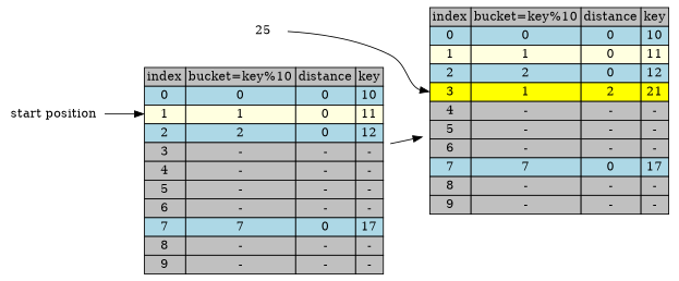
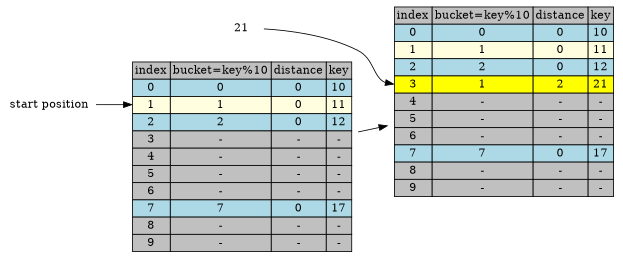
  digraph {
    rankdir=LR
    node [shape=plaintext]
    n1 [label=<         <TABLE BORDER="0" CELLBORDER="1" CELLSPACING="0">             <TR>                 <TD BGCOLOR="grey">index</TD>                 <TD BGCOLOR="grey">bucket=key%10</TD>                 <TD BGCOLOR="grey">distance</TD>                 <TD BGCOLOR="grey">key</TD>             </TR>                        <TR>                 <TD BGCOLOR="lightblue" PORT="i0">0</TD>                 <TD BGCOLOR="lightblue">0</TD>                 <TD BGCOLOR="lightblue">0</TD>                 <TD BGCOLOR="lightblue" PORT="k0">10</TD>             </TR>                        <TR>                 <TD BGCOLOR="lightyellow" PORT="i1">1</TD>                 <TD BGCOLOR="lightyellow">1</TD>                 <TD BGCOLOR="lightyellow">0</TD>                 <TD BGCOLOR="lightyellow" PORT="k1">11</TD>             </TR>                        <TR>                 <TD BGCOLOR="lightblue" PORT="i2">2</TD>                 <TD BGCOLOR="lightblue">2</TD>                 <TD BGCOLOR="lightblue">0</TD>                 <TD BGCOLOR="lightblue" PORT="k2">12</TD>             </TR>                        <TR>                 <TD BGCOLOR="grey" PORT="i3">3</TD>                 <TD BGCOLOR="grey">-</TD>                 <TD BGCOLOR="grey">-</TD>                 <TD BGCOLOR="grey" PORT="k3">-</TD>             </TR>                        <TR>                 <TD BGCOLOR="grey" PORT="i4">4</TD>                 <TD BGCOLOR="grey">-</TD>                 <TD BGCOLOR="grey">-</TD>                 <TD BGCOLOR="grey" PORT="k4">-</TD>             </TR>                        <TR>                 <TD BGCOLOR="grey" PORT="i5">5</TD>                 <TD BGCOLOR="grey">-</TD>                 <TD BGCOLOR="grey">-</TD>                 <TD BGCOLOR="grey" PORT="k5">-</TD>             </TR>                        <TR>                 <TD BGCOLOR="grey" PORT="i6">6</TD>                 <TD BGCOLOR="grey">-</TD>                 <TD BGCOLOR="grey">-</TD>                 <TD BGCOLOR="grey" PORT="k6">-</TD>              </TR>                        <TR>                 <TD BGCOLOR="lightblue" PORT="i7">7</TD>                 <TD BGCOLOR="lightblue">7</TD>                 <TD BGCOLOR="lightblue">0</TD>                 <TD BGCOLOR="lightblue" PORT="k7">17</TD>             </TR>                        <TR>                 <TD BGCOLOR="grey" PORT="i8">8</TD>                 <TD BGCOLOR="grey">-</TD>                 <TD BGCOLOR="grey">-</TD>                 <TD BGCOLOR="grey" PORT="k8">-</TD>             </TR>                        <TR>                 <TD BGCOLOR="grey" PORT="i9">9</TD>                 <TD BGCOLOR="grey">-</TD>                 <TD BGCOLOR="grey">-</TD>                 <TD BGCOLOR="grey" PORT="k9">-</TD>             </TR>                    </TABLE>     >]
    n2 [label=<         <TABLE BORDER="0" CELLBORDER="1" CELLSPACING="0">             <TR>                 <TD BGCOLOR="grey">index</TD>                 <TD BGCOLOR="grey">bucket=key%10</TD>                 <TD BGCOLOR="grey">distance</TD>                 <TD BGCOLOR="grey">key</TD>             </TR>                        <TR>                 <TD BGCOLOR="lightblue" PORT="i0">0</TD>                 <TD BGCOLOR="lightblue">0</TD>                 <TD BGCOLOR="lightblue">0</TD>                 <TD BGCOLOR="lightblue" PORT="k0">10</TD>             </TR>                        <TR>                 <TD BGCOLOR="lightyellow" PORT="i1">1</TD>                 <TD BGCOLOR="lightyellow">1</TD>                 <TD BGCOLOR="lightyellow">0</TD>                 <TD BGCOLOR="lightyellow" PORT="k1">11</TD>             </TR>                        <TR>                 <TD BGCOLOR="lightblue" PORT="i2">2</TD>                 <TD BGCOLOR="lightblue">2</TD>                 <TD BGCOLOR="lightblue">0</TD>                 <TD BGCOLOR="lightblue" PORT="k2">12</TD>             </TR>                        <TR>                 <TD BGCOLOR="yellow" PORT="i3">3</TD>                 <TD BGCOLOR="yellow">1</TD>                 <TD BGCOLOR="yellow">2</TD>                 <TD BGCOLOR="yellow" PORT="k3">21</TD>             </TR>                        <TR>                 <TD BGCOLOR="grey" PORT="i4">4</TD>                 <TD BGCOLOR="grey">-</TD>                 <TD BGCOLOR="grey">-</TD>                 <TD BGCOLOR="grey" PORT="k4">-</TD>             </TR>                        <TR>                 <TD BGCOLOR="grey" PORT="i5">5</TD>                 <TD BGCOLOR="grey">-</TD>                 <TD BGCOLOR="grey">-</TD>                 <TD BGCOLOR="grey" PORT="k5">-</TD>             </TR>                        <TR>                 <TD BGCOLOR="grey" PORT="i6">6</TD>                 <TD BGCOLOR="grey">-</TD>                 <TD BGCOLOR="grey">-</TD>                 <TD BGCOLOR="grey" PORT="k6">-</TD>              </TR>                        <TR>                 <TD BGCOLOR="lightblue" PORT="i7">7</TD>                 <TD BGCOLOR="lightblue">7</TD>                 <TD BGCOLOR="lightblue">0</TD>                 <TD BGCOLOR="lightblue" PORT="k7">17</TD>             </TR>                        <TR>                 <TD BGCOLOR="grey" PORT="i8">8</TD>                 <TD BGCOLOR="grey">-</TD>                 <TD BGCOLOR="grey">-</TD>                 <TD BGCOLOR="grey" PORT="k8">-</TD>             </TR>                        <TR>                 <TD BGCOLOR="grey" PORT="i9">9</TD>                 <TD BGCOLOR="grey">-</TD>                 <TD BGCOLOR="grey">-</TD>                 <TD BGCOLOR="grey" PORT="k9">-</TD>             </TR>                    </TABLE>     >]
    "start position"
-   21 [label=25]
+   21
    n1 -> n2
    "start position" -> n1 [headport=i1]
    21 -> n2 [headport=i3]
  }
